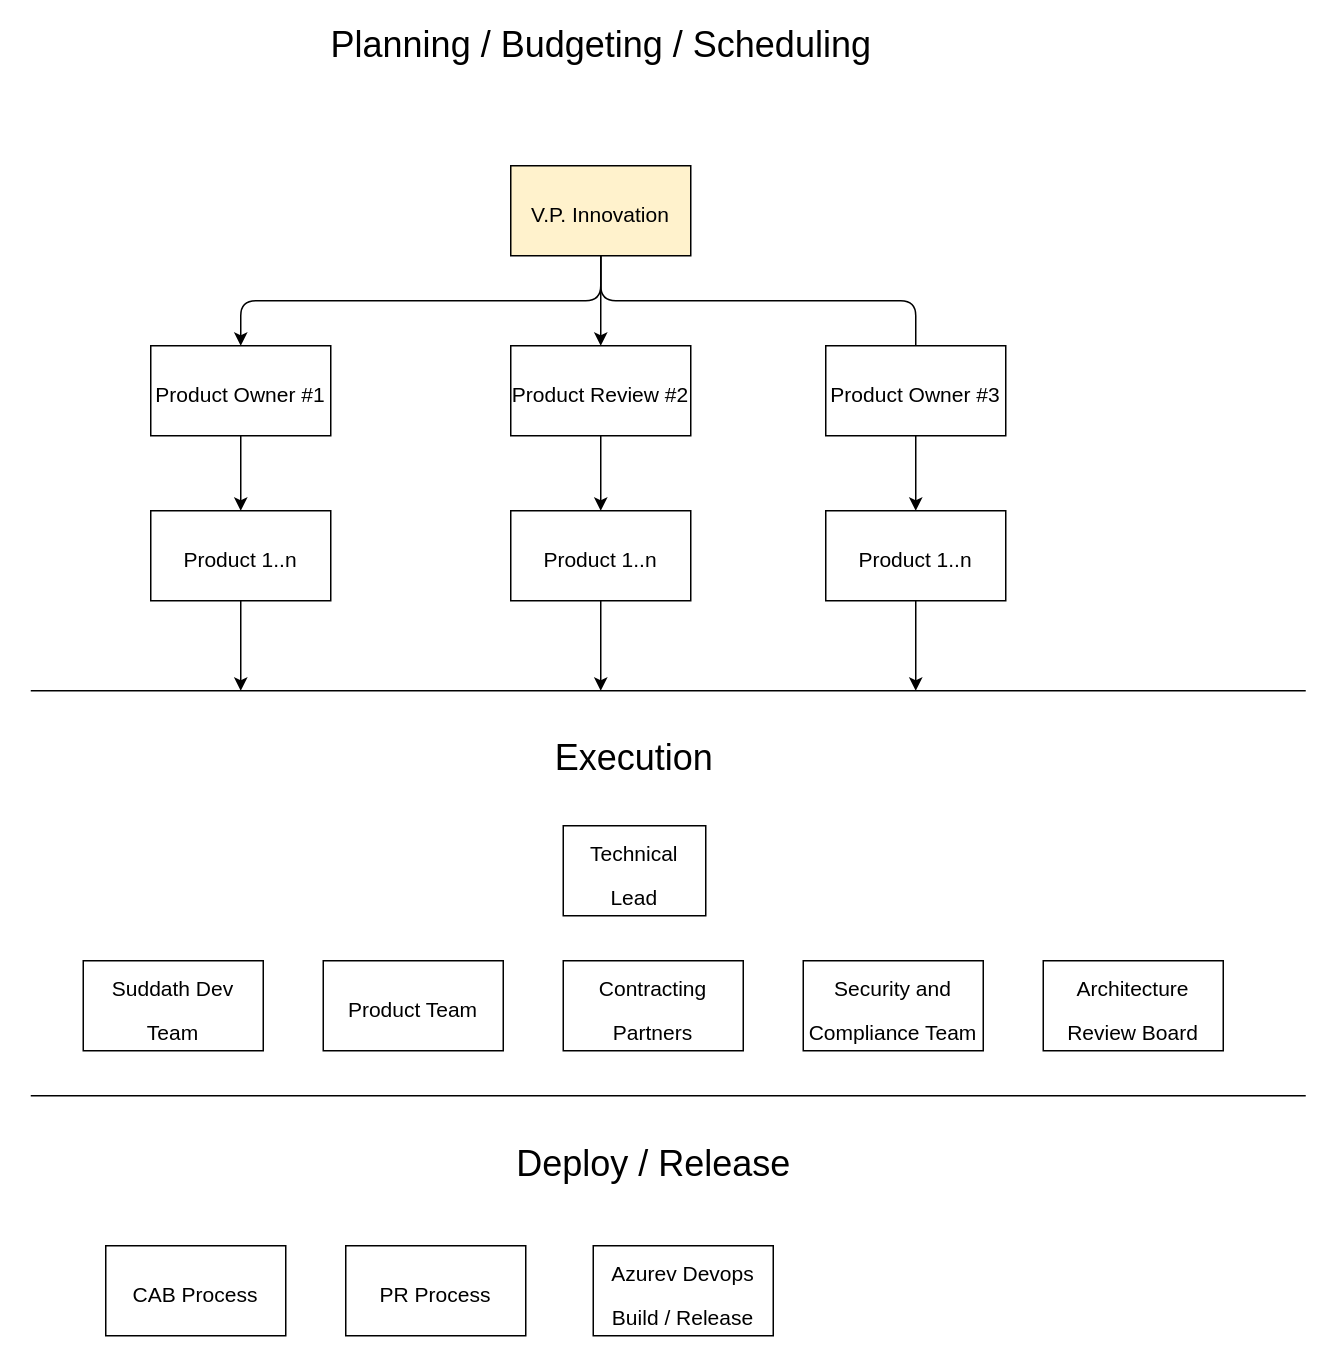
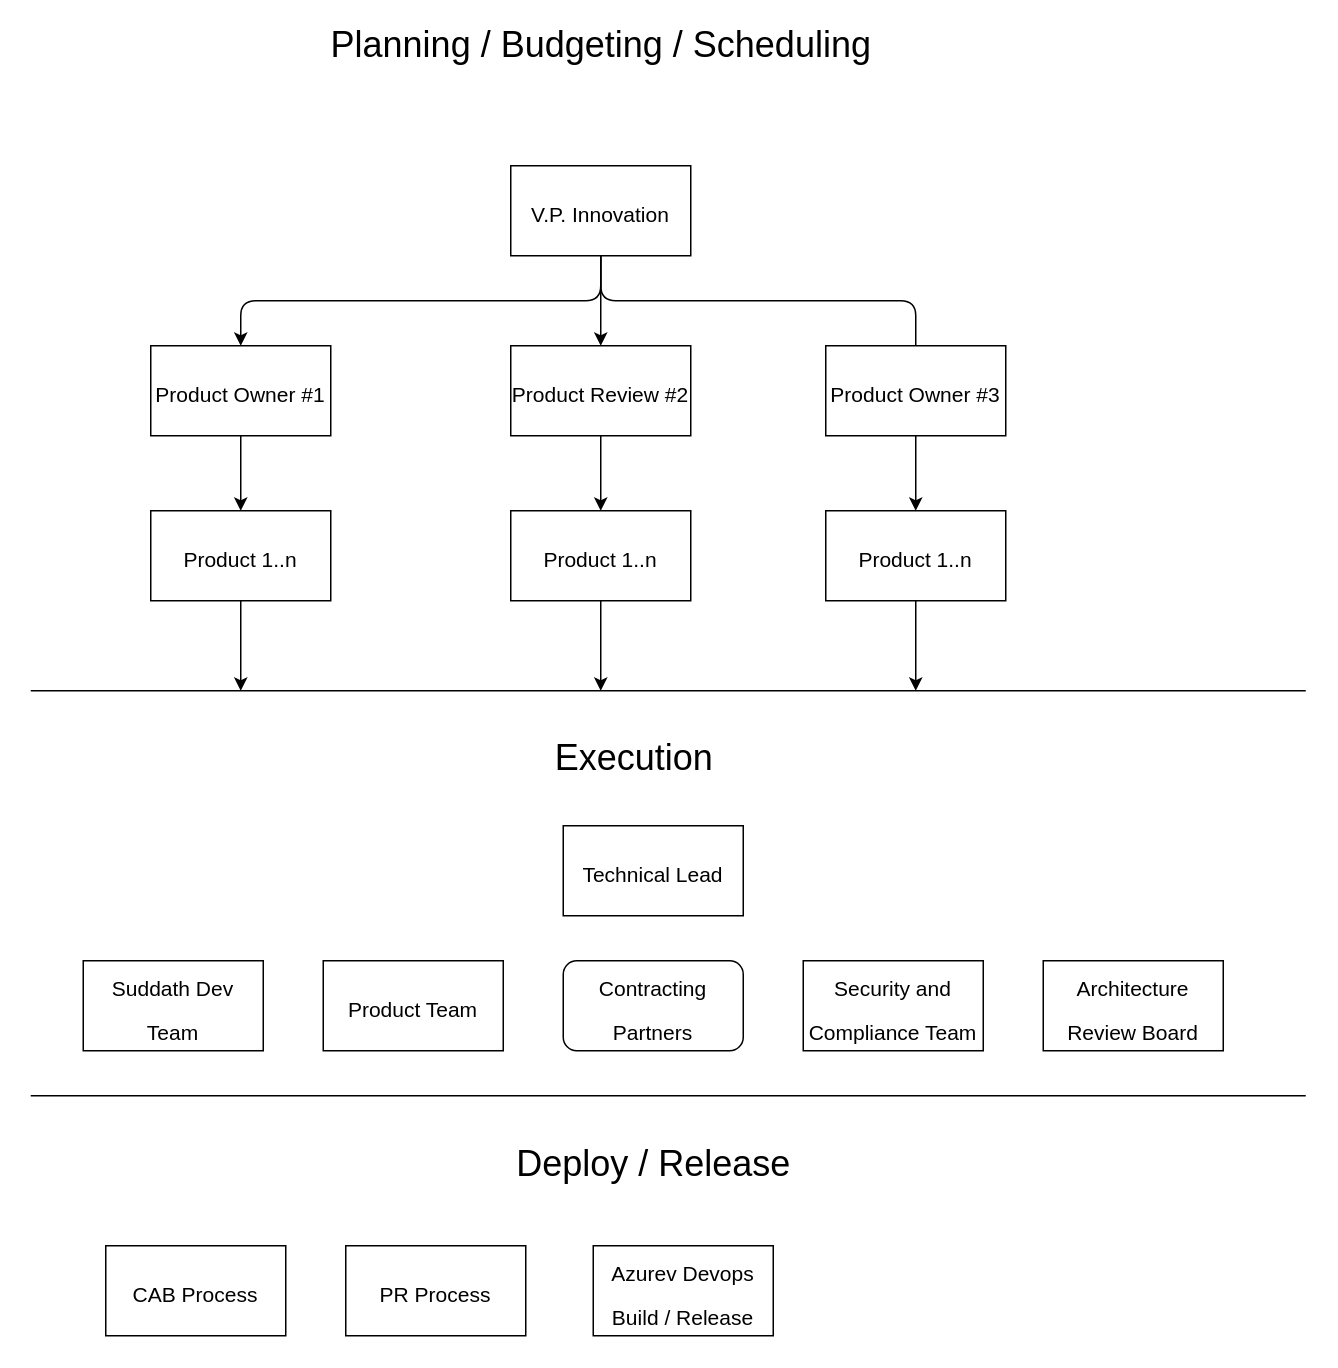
  <mxCell id="0" />
  <mxCell id="1" parent="0" />
  <mxCell id="2" value="&lt;font style=&quot;font-size: 24px&quot;&gt;Planning / Budgeting / Scheduling&lt;/font&gt;" style="text;html=1;resizable=0;autosize=1;align=center;verticalAlign=middle;points=[];fillColor=none;strokeColor=none;rounded=0;" vertex="1" parent="1"><mxGeometry x="210" y="20" width="380" height="20" as="geometry" /></mxCell>
  <mxCell id="3" style="edgeStyle=orthogonalEdgeStyle;html=1;exitX=0.5;exitY=1;exitDx=0;exitDy=0;entryX=0.5;entryY=0;entryDx=0;entryDy=0;fontSize=14;" edge="1" parent="1" source="6" target="8"><mxGeometry relative="1" as="geometry" /></mxCell>
  <mxCell id="4" style="edgeStyle=orthogonalEdgeStyle;html=1;exitX=0.5;exitY=1;exitDx=0;exitDy=0;entryX=0.5;entryY=0;entryDx=0;entryDy=0;fontSize=14;" edge="1" parent="1" source="6" target="10"><mxGeometry relative="1" as="geometry" /></mxCell>
  <mxCell id="5" style="edgeStyle=orthogonalEdgeStyle;html=1;fontSize=14;exitX=0.5;exitY=1;exitDx=0;exitDy=0;endArrow=none;" edge="1" parent="1" source="6" target="12"><mxGeometry relative="1" as="geometry" /></mxCell>
- <mxCell id="6" value="&lt;font style=&quot;font-size: 14px&quot;&gt;V.P. Innovation&lt;/font&gt;" style="whiteSpace=wrap;html=1;fontSize=24;fillColor=#fff2cc;" vertex="1" parent="1"><mxGeometry x="340" y="110" width="120" height="60" as="geometry" /></mxCell>
+ <mxCell id="6" value="&lt;font style=&quot;font-size: 14px&quot;&gt;V.P. Innovation&lt;/font&gt;" style="whiteSpace=wrap;html=1;fontSize=24;" vertex="1" parent="1"><mxGeometry x="340" y="110" width="120" height="60" as="geometry" /></mxCell>
  <mxCell id="7" style="edgeStyle=orthogonalEdgeStyle;html=1;entryX=0.5;entryY=0;entryDx=0;entryDy=0;fontSize=14;" edge="1" parent="1" source="8" target="15"><mxGeometry relative="1" as="geometry" /></mxCell>
  <mxCell id="8" value="&lt;font style=&quot;font-size: 14px&quot;&gt;Product Owner #1&lt;/font&gt;" style="whiteSpace=wrap;html=1;fontSize=24;" vertex="1" parent="1"><mxGeometry x="100" y="230" width="120" height="60" as="geometry" /></mxCell>
  <mxCell id="9" style="edgeStyle=orthogonalEdgeStyle;html=1;fontSize=14;" edge="1" parent="1" source="10" target="17"><mxGeometry relative="1" as="geometry" /></mxCell>
  <mxCell id="10" value="&lt;font style=&quot;font-size: 14px&quot;&gt;Product Review #2&lt;/font&gt;" style="whiteSpace=wrap;html=1;fontSize=24;" vertex="1" parent="1"><mxGeometry x="340" y="230" width="120" height="60" as="geometry" /></mxCell>
  <mxCell id="11" style="edgeStyle=orthogonalEdgeStyle;html=1;entryX=0.5;entryY=0;entryDx=0;entryDy=0;fontSize=14;" edge="1" parent="1" source="12" target="19"><mxGeometry relative="1" as="geometry" /></mxCell>
  <mxCell id="12" value="&lt;font style=&quot;font-size: 14px&quot;&gt;Product Owner #3&lt;/font&gt;" style="whiteSpace=wrap;html=1;fontSize=24;" vertex="1" parent="1"><mxGeometry x="550" y="230" width="120" height="60" as="geometry" /></mxCell>
  <mxCell id="13" value="" style="endArrow=none;html=1;fontSize=14;" edge="1" parent="1"><mxGeometry width="50" height="50" relative="1" as="geometry"><mxPoint y="460" as="sourcePoint" x="20" /><mxPoint x="870" y="460" as="targetPoint" /></mxGeometry></mxCell>
  <mxCell id="14" style="edgeStyle=orthogonalEdgeStyle;html=1;fontSize=14;" edge="1" parent="1" source="15"><mxGeometry relative="1" as="geometry"><mxPoint x="160" y="460" as="targetPoint" /></mxGeometry></mxCell>
  <mxCell id="15" value="&lt;font style=&quot;font-size: 14px&quot;&gt;Product 1..n&lt;/font&gt;" style="whiteSpace=wrap;html=1;fontSize=24;" vertex="1" parent="1"><mxGeometry x="100" y="340" width="120" height="60" as="geometry" /></mxCell>
  <mxCell id="16" style="edgeStyle=orthogonalEdgeStyle;html=1;fontSize=14;" edge="1" parent="1" source="17"><mxGeometry relative="1" as="geometry"><mxPoint x="400" y="460" as="targetPoint" /></mxGeometry></mxCell>
  <mxCell id="17" value="&lt;font style=&quot;font-size: 14px&quot;&gt;Product 1..n&lt;/font&gt;" style="whiteSpace=wrap;html=1;fontSize=24;" vertex="1" parent="1"><mxGeometry x="340" y="340" width="120" height="60" as="geometry" /></mxCell>
  <mxCell id="18" style="edgeStyle=orthogonalEdgeStyle;html=1;fontSize=14;" edge="1" parent="1" source="19"><mxGeometry relative="1" as="geometry"><mxPoint x="610" y="460" as="targetPoint" /></mxGeometry></mxCell>
  <mxCell id="19" value="&lt;font style=&quot;font-size: 14px&quot;&gt;Product 1..n&lt;/font&gt;" style="whiteSpace=wrap;html=1;fontSize=24;" vertex="1" parent="1"><mxGeometry x="550" y="340" width="120" height="60" as="geometry" /></mxCell>
- <mxCell id="20" value="&lt;font style=&quot;font-size: 14px&quot;&gt;Technical Lead&lt;/font&gt;" style="whiteSpace=wrap;html=1;fontSize=24;" vertex="1" parent="1"><mxGeometry x="375" y="550" width="95" height="60" as="geometry" /></mxCell>
+ <mxCell id="20" value="&lt;font style=&quot;font-size: 14px&quot;&gt;Technical Lead&lt;/font&gt;" style="whiteSpace=wrap;html=1;fontSize=24;" vertex="1" parent="1"><mxGeometry x="375" y="550" width="120" height="60" as="geometry" /></mxCell>
  <mxCell id="21" value="&lt;font style=&quot;font-size: 14px&quot;&gt;Product Team&lt;/font&gt;" style="whiteSpace=wrap;html=1;fontSize=24;" vertex="1" parent="1"><mxGeometry x="215" y="640" width="120" height="60" as="geometry" /></mxCell>
  <mxCell id="22" value="&lt;font style=&quot;font-size: 14px&quot;&gt;Suddath Dev Team&lt;/font&gt;" style="whiteSpace=wrap;html=1;fontSize=24;" vertex="1" parent="1"><mxGeometry x="55" y="640" width="120" height="60" as="geometry" /></mxCell>
- <mxCell id="23" value="&lt;span style=&quot;font-size: 14px&quot;&gt;Contracting Partners&lt;/span&gt;" style="whiteSpace=wrap;html=1;fontSize=24;" vertex="1" parent="1"><mxGeometry x="375" y="640" width="120" height="60" as="geometry" /></mxCell>
+ <mxCell id="23" value="&lt;span style=&quot;font-size: 14px&quot;&gt;Contracting Partners&lt;/span&gt;" style="whiteSpace=wrap;html=1;fontSize=24;rounded=1;" vertex="1" parent="1"><mxGeometry x="375" y="640" width="120" height="60" as="geometry" /></mxCell>
  <mxCell id="24" value="&lt;span style=&quot;font-size: 14px&quot;&gt;Security and Compliance Team&lt;/span&gt;" style="whiteSpace=wrap;html=1;fontSize=24;" vertex="1" parent="1"><mxGeometry x="535" y="640" width="120" height="60" as="geometry" /></mxCell>
  <mxCell id="25" value="&lt;span style=&quot;font-size: 14px&quot;&gt;Architecture Review Board&lt;/span&gt;" style="whiteSpace=wrap;html=1;fontSize=24;" vertex="1" parent="1"><mxGeometry x="695" y="640" width="120" height="60" as="geometry" /></mxCell>
  <mxCell id="26" value="" style="endArrow=none;html=1;fontSize=14;" edge="1" parent="1"><mxGeometry width="50" height="50" relative="1" as="geometry"><mxPoint y="730" as="sourcePoint" x="20" /><mxPoint x="870" y="730" as="targetPoint" /></mxGeometry></mxCell>
  <mxCell id="27" value="&lt;span style=&quot;font-size: 14px&quot;&gt;CAB Process&lt;/span&gt;" style="whiteSpace=wrap;html=1;fontSize=24;" vertex="1" parent="1"><mxGeometry x="70" y="830" width="120" height="60" as="geometry" /></mxCell>
  <mxCell id="28" value="&lt;font style=&quot;font-size: 24px&quot;&gt;Deploy / Release&lt;/font&gt;" style="text;html=1;resizable=0;autosize=1;align=center;verticalAlign=middle;points=[];fillColor=none;strokeColor=none;rounded=0;" vertex="1" parent="1"><mxGeometry x="335" y="766" width="200" height="20" as="geometry" /></mxCell>
  <mxCell id="29" value="&lt;span style=&quot;font-size: 14px&quot;&gt;PR Process&lt;/span&gt;" style="whiteSpace=wrap;html=1;fontSize=24;" vertex="1" parent="1"><mxGeometry x="230" y="830" width="120" height="60" as="geometry" /></mxCell>
  <mxCell id="30" value="&lt;span style=&quot;font-size: 14px&quot;&gt;Azurev Devops Build / Release&lt;/span&gt;" style="whiteSpace=wrap;html=1;fontSize=24;" vertex="1" parent="1"><mxGeometry x="395" y="830" width="120" height="60" as="geometry" /></mxCell>
  <mxCell id="31" value="&lt;font style=&quot;font-size: 24px&quot;&gt;Execution&lt;/font&gt;" style="text;html=1;resizable=0;autosize=1;align=center;verticalAlign=middle;points=[];fillColor=none;strokeColor=none;rounded=0;" vertex="1" parent="1"><mxGeometry x="362" y="495" width="120" height="20" as="geometry" /></mxCell>
